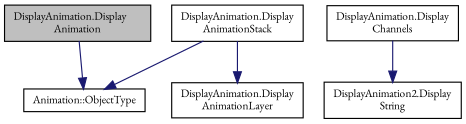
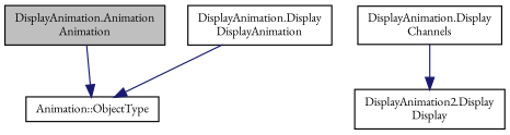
  digraph {
    fontname="EB Garamond"
    rankdir=TB
    node [color=black fillcolor=white fontname="EB Garamond" fontsize=10 shape=record style=filled]
    edge [color=midnightblue fontname="EB Garamond" fontsize=10 labelfontname=Helvetica labelfontsize=10 style=solid]
-   n1 [fillcolor=grey75 fontcolor=black height=0.2 label="DisplayAnimation.Display\lAnimation" width=0.4]
+   n1 [fillcolor=grey75 fontcolor=black height=0.2 label="DisplayAnimation.Animation\lAnimation" width=0.4]
    n2 [height=0.2 label="Animation::ObjectType" width=0.4]
-   n3 [height=0.2 label="DisplayAnimation.Display\lAnimationStack" width=0.4]
-   n4 [height=0.2 label="DisplayAnimation.Display\lAnimationLayer" width=0.4]
+   n3 [height=0.2 label="DisplayAnimation.Display\lDisplayAnimation" width=0.4]
    n5 [height=0.2 label="DisplayAnimation.Display\lChannels" width=0.4]
-   n6 [height=0.2 label="DisplayAnimation2.Display\lString" width=0.4]
+   n6 [height=0.2 label="DisplayAnimation2.Display\lDisplay" width=0.4]
    n1 -> n2
    n3 -> n2
-   n3 -> n4
    n5 -> n6
  }
